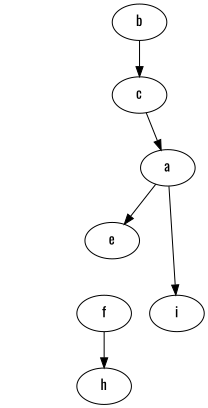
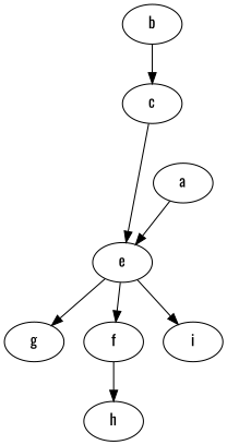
  digraph {
    fontname=Oswald
    node [Processor=1 Weight=5 fontname=Oswald]
    edge [Weight=1 fontname=Oswald]
    a [Start=0 Weight=7]
    e [Start=15 Weight=8]
+   g [Start=23 Weight=9]
    f [Processor=2 Start=34 Weight=2]
    i [Start=32]
    b [Start=7]
    c [Start=12 Weight=3]
    h [Processor=2 Start=24 Weight=10]
    a -> e [Weight=3]
-   a -> i [Weight=2]
+   e -> g [Weight=8]
+   e -> f [Weight=7]
+   e -> i [Weight=2]
    f -> h
    b -> c [Weight=12]
-   c -> a
+   c -> e
  }
